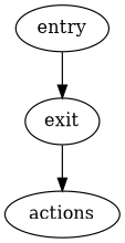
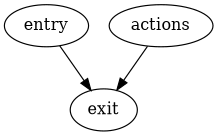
  digraph {
    entry [se_type=OnDemandTrigger]
    exit
    actions [se_action0="(ctx, log) => {\n            var fieldFromEnumerable = ctx.State.__currentForEachItem.Field; \n        }" se_action1="(ctx, log) => {\n            var fieldFromEnumerable = ctx.State.__currentForEachItem.Field; \n        }" se_executionOrder=ForEach se_foreachEnumerable="Field.EnumerableValue" se_type0=Action se_type1=Action]
    entry -> exit
-   exit -> actions
+   actions -> exit
  }
